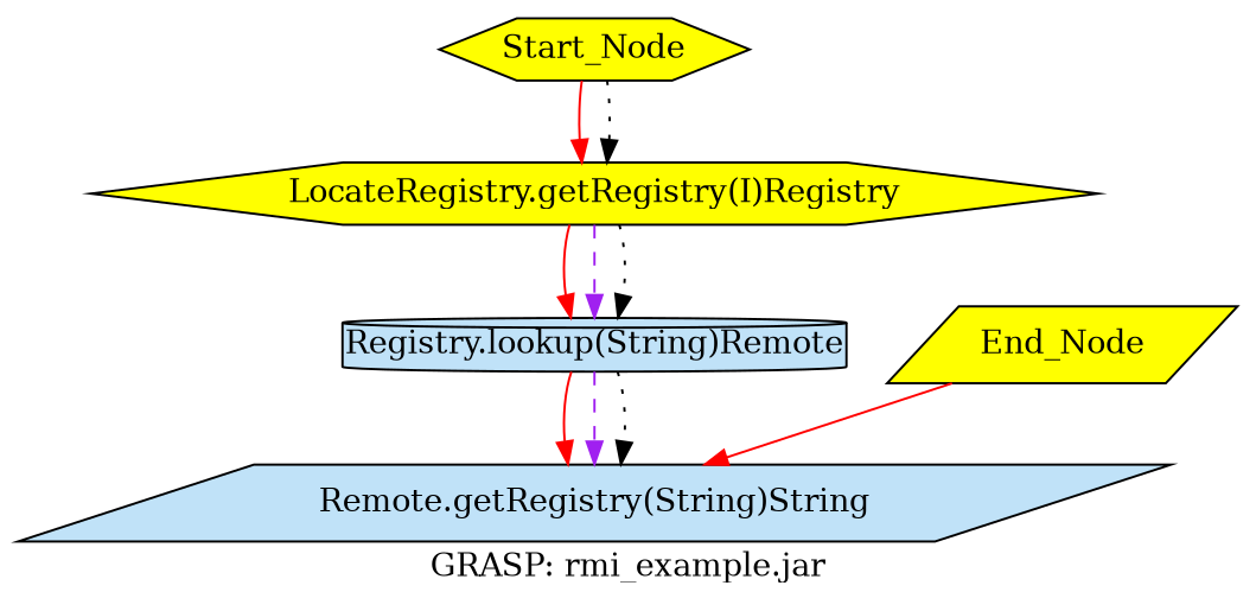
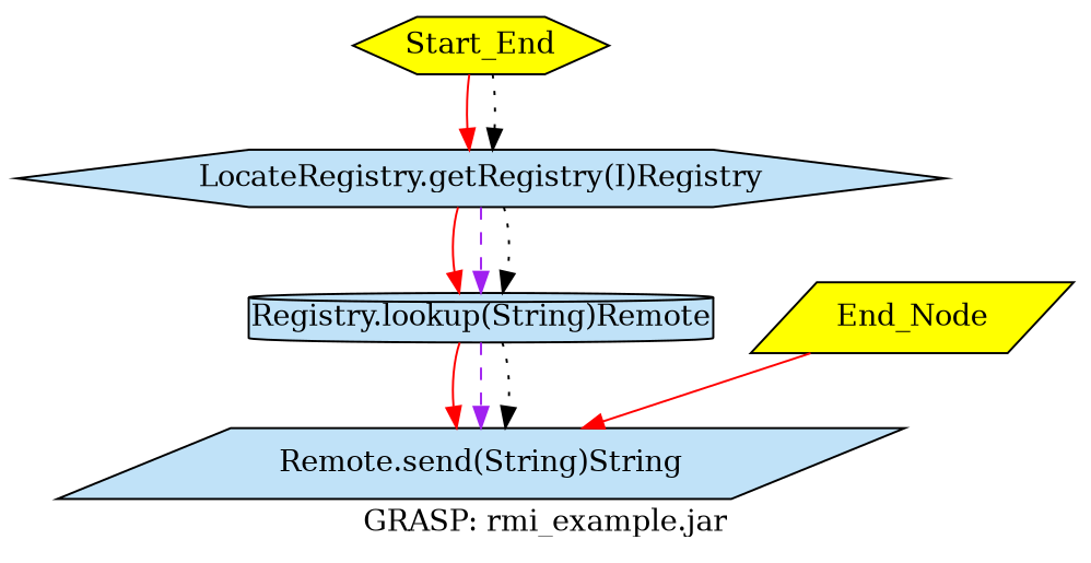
  digraph {
    label="GRASP: rmi_example.jar"
    node [fillcolor="#c0e2f8" margin=0.02 shape=hexagon style=filled]
    edge [color=red style=solid]
-   Start_Node [fillcolor=yellow height=0 width=0]
-   "LocateRegistry.getRegistry(I)Registry" [fillcolor=yellow height=0 width=0]
+   Start_Node [fillcolor=yellow height=0 width=0 label=Start_End]
+   "LocateRegistry.getRegistry(I)Registry" [height=0 width=0]
    "Registry.lookup(String)Remote" [height=0 shape=cylinder width=0]
-   "Remote.send(String)String" [height=0 shape=parallelogram width=0 label="Remote.getRegistry(String)String"]
+   "Remote.send(String)String" [height=0 shape=parallelogram width=0]
    End_Node [fillcolor=yellow height=0 shape=parallelogram width=0]
    Start_Node -> "LocateRegistry.getRegistry(I)Registry"
    Start_Node -> "LocateRegistry.getRegistry(I)Registry" [color=black style=dotted]
    "LocateRegistry.getRegistry(I)Registry" -> "Registry.lookup(String)Remote"
    "LocateRegistry.getRegistry(I)Registry" -> "Registry.lookup(String)Remote" [color=purple style=dashed]
    "LocateRegistry.getRegistry(I)Registry" -> "Registry.lookup(String)Remote" [color=black style=dotted]
    "Registry.lookup(String)Remote" -> "Remote.send(String)String"
    "Registry.lookup(String)Remote" -> "Remote.send(String)String" [color=purple style=dashed]
    "Registry.lookup(String)Remote" -> "Remote.send(String)String" [color=black style=dotted]
    End_Node -> "Remote.send(String)String"
  }
